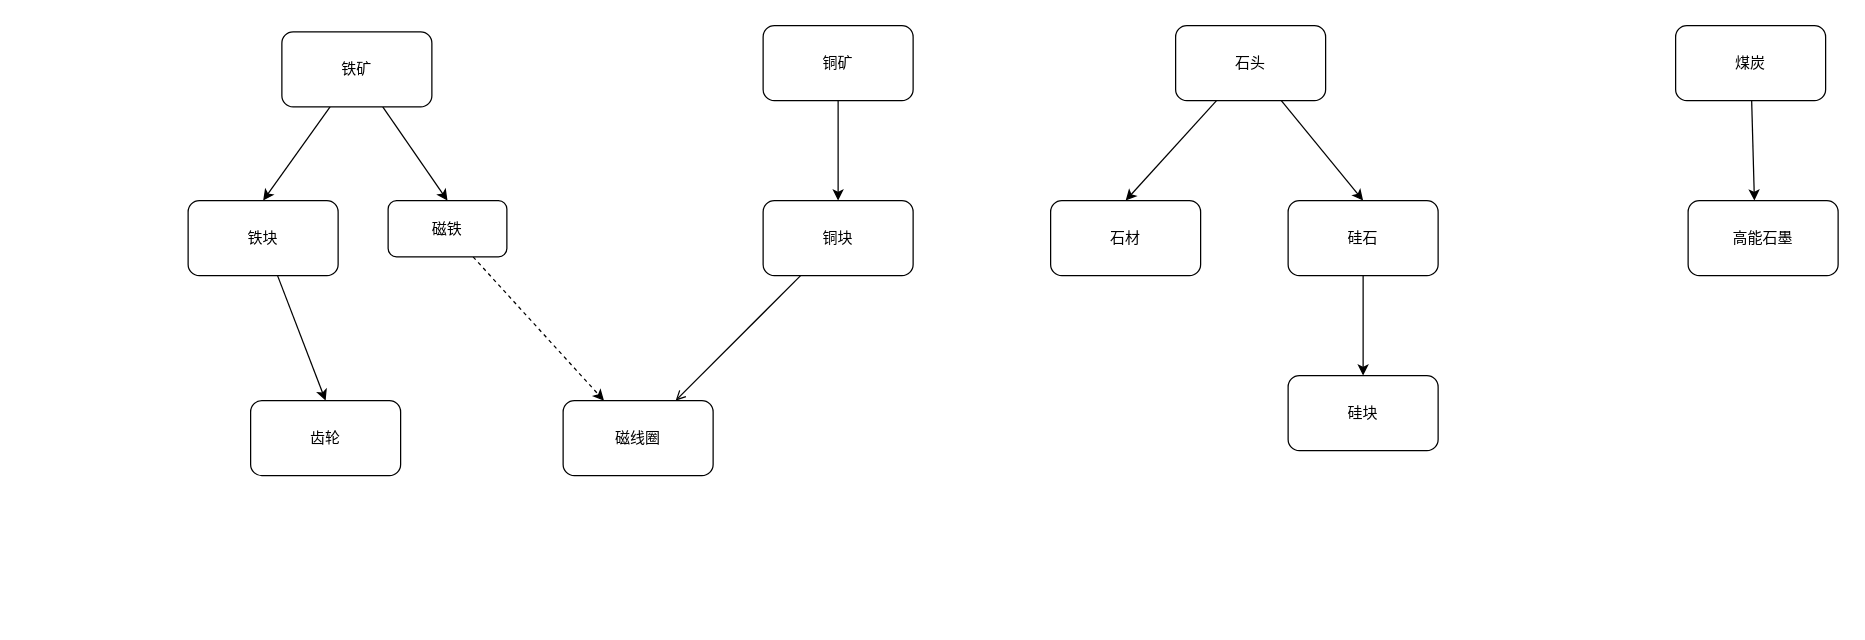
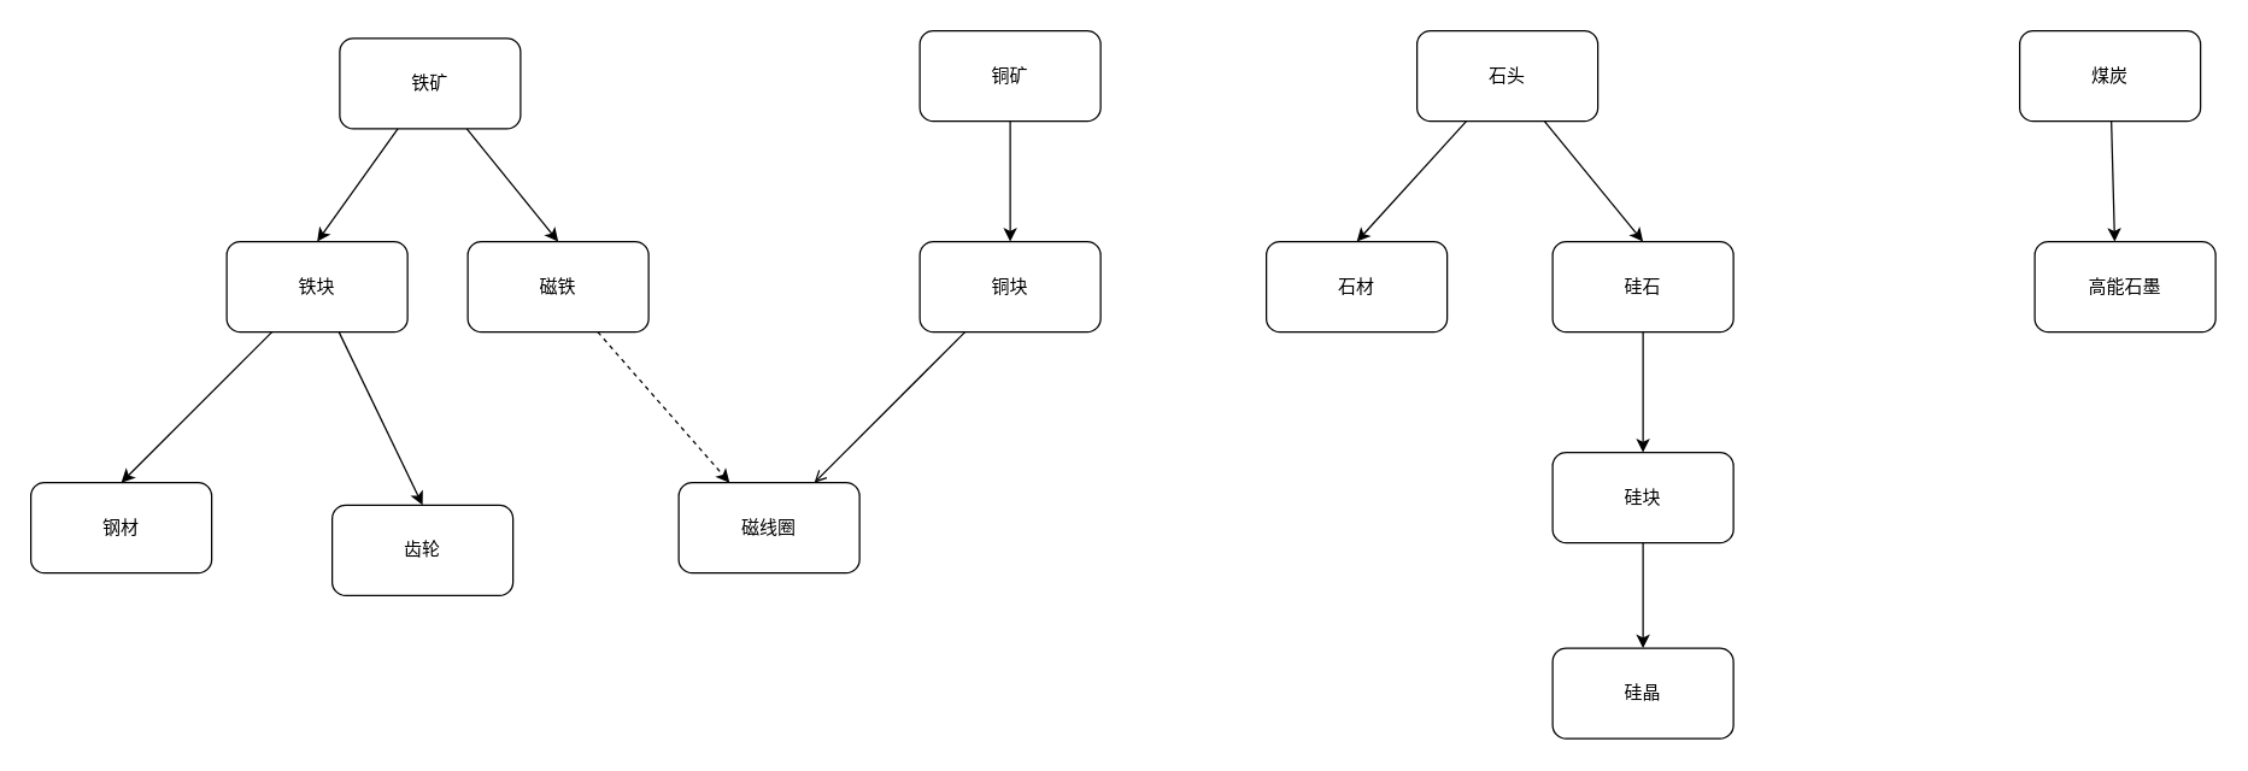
  <mxCell id="0" />
  <mxCell id="1" parent="0" />
  <mxCell id="2" style="rounded=0;orthogonalLoop=1;jettySize=auto;html=1;entryX=0.5;entryY=0;entryDx=0;entryDy=0;" edge="1" parent="1" source="4" target="9"><mxGeometry relative="1" as="geometry" /></mxCell>
  <mxCell id="3" value="" style="rounded=0;orthogonalLoop=1;jettySize=auto;html=1;entryX=0.5;entryY=0;entryDx=0;entryDy=0;" edge="1" parent="1" source="4" target="11"><mxGeometry relative="1" as="geometry" /></mxCell>
  <mxCell id="4" value="铁矿" style="rounded=1;whiteSpace=wrap;html=1;" vertex="1" parent="1"><mxGeometry x="225" y="25" width="120" height="60" as="geometry" /></mxCell>
  <mxCell id="5" style="edgeStyle=orthogonalEdgeStyle;rounded=0;orthogonalLoop=1;jettySize=auto;html=1;entryX=0.5;entryY=0;entryDx=0;entryDy=0;" edge="1" parent="1" source="6" target="13"><mxGeometry relative="1" as="geometry" /></mxCell>
  <mxCell id="6" value="铜矿" style="rounded=1;whiteSpace=wrap;html=1;" vertex="1" parent="1"><mxGeometry x="610" y="20" width="120" height="60" as="geometry" /></mxCell>
+ <mxCell id="7" style="rounded=0;orthogonalLoop=1;jettySize=auto;html=1;entryX=0.5;entryY=0;entryDx=0;entryDy=0;" edge="1" parent="1" source="9" target="15"><mxGeometry relative="1" as="geometry" /></mxCell>
  <mxCell id="8" style="rounded=0;orthogonalLoop=1;jettySize=auto;html=1;entryX=0.5;entryY=0;entryDx=0;entryDy=0;" edge="1" parent="1" source="9" target="16"><mxGeometry relative="1" as="geometry" /></mxCell>
  <mxCell id="9" value="铁块" style="rounded=1;whiteSpace=wrap;html=1;" vertex="1" parent="1"><mxGeometry x="150" y="160" width="120" height="60" as="geometry" /></mxCell>
  <mxCell id="10" style="rounded=0;orthogonalLoop=1;jettySize=auto;html=1;dashed=1;" edge="1" parent="1" source="11" target="14"><mxGeometry relative="1" as="geometry" /></mxCell>
- <mxCell id="11" value="磁铁" style="rounded=1;whiteSpace=wrap;html=1;" vertex="1" parent="1"><mxGeometry x="310" y="160" width="95" height="45" as="geometry" /></mxCell>
+ <mxCell id="11" value="磁铁" style="rounded=1;whiteSpace=wrap;html=1;" vertex="1" parent="1"><mxGeometry x="310" y="160" width="120" height="60" as="geometry" /></mxCell>
  <mxCell id="12" style="rounded=0;orthogonalLoop=1;jettySize=auto;html=1;entryX=0.75;entryY=0;entryDx=0;entryDy=0;endArrow=open;" edge="1" parent="1" source="13" target="14"><mxGeometry relative="1" as="geometry" /></mxCell>
  <mxCell id="13" value="铜块" style="rounded=1;whiteSpace=wrap;html=1;" vertex="1" parent="1"><mxGeometry x="610" y="160" width="120" height="60" as="geometry" /></mxCell>
  <mxCell id="14" value="磁线圈" style="rounded=1;whiteSpace=wrap;html=1;" vertex="1" parent="1"><mxGeometry x="450" y="320" width="120" height="60" as="geometry" /></mxCell>
- <mxCell id="16" value="齿轮" style="rounded=1;whiteSpace=wrap;html=1;" vertex="1" parent="1"><mxGeometry x="200" y="320" width="120" height="60" as="geometry" /></mxCell>
+ <mxCell id="15" value="钢材" style="rounded=1;whiteSpace=wrap;html=1;" vertex="1" parent="1"><mxGeometry x="20" y="320" width="120" height="60" as="geometry" /></mxCell>
+ <mxCell id="16" value="齿轮" style="rounded=1;whiteSpace=wrap;html=1;" vertex="1" parent="1"><mxGeometry x="220" y="335" width="120" height="60" as="geometry" /></mxCell>
  <mxCell id="17" style="rounded=0;orthogonalLoop=1;jettySize=auto;html=1;entryX=0.5;entryY=0;entryDx=0;entryDy=0;" edge="1" parent="1" source="18" target="20"><mxGeometry relative="1" as="geometry" /></mxCell>
  <mxCell id="18" value="石头" style="rounded=1;whiteSpace=wrap;html=1;" vertex="1" parent="1"><mxGeometry x="940" y="20" width="120" height="60" as="geometry" /></mxCell>
  <mxCell id="19" value="煤炭" style="rounded=1;whiteSpace=wrap;html=1;" vertex="1" parent="1"><mxGeometry x="1340" y="20" width="120" height="60" as="geometry" /></mxCell>
  <mxCell id="20" value="石材" style="rounded=1;whiteSpace=wrap;html=1;" vertex="1" parent="1"><mxGeometry x="840" y="160" width="120" height="60" as="geometry" /></mxCell>
  <mxCell id="21" style="rounded=0;orthogonalLoop=1;jettySize=auto;html=1;entryX=0.5;entryY=0;entryDx=0;entryDy=0;" edge="1" parent="1" source="22" target="27"><mxGeometry relative="1" as="geometry" /></mxCell>
  <mxCell id="22" value="硅石" style="rounded=1;whiteSpace=wrap;html=1;" vertex="1" parent="1"><mxGeometry x="1030" y="160" width="120" height="60" as="geometry" /></mxCell>
  <mxCell id="23" style="rounded=0;orthogonalLoop=1;jettySize=auto;html=1;entryX=0.5;entryY=0;entryDx=0;entryDy=0;" edge="1" parent="1" source="18" target="22"><mxGeometry relative="1" as="geometry" /></mxCell>
  <mxCell id="24" value="高能石墨" style="rounded=1;whiteSpace=wrap;html=1;" vertex="1" parent="1"><mxGeometry x="1350" y="160" width="120" height="60" as="geometry" /></mxCell>
  <mxCell id="25" style="rounded=0;orthogonalLoop=1;jettySize=auto;html=1;entryX=0.442;entryY=0;entryDx=0;entryDy=0;entryPerimeter=0;" edge="1" parent="1" source="19" target="24"><mxGeometry relative="1" as="geometry" /></mxCell>
+ <mxCell id="26" style="rounded=0;orthogonalLoop=1;jettySize=auto;html=1;entryX=0.5;entryY=0;entryDx=0;entryDy=0;" edge="1" parent="1" source="27" target="28"><mxGeometry relative="1" as="geometry" /></mxCell>
  <mxCell id="27" value="硅块" style="rounded=1;whiteSpace=wrap;html=1;" vertex="1" parent="1"><mxGeometry x="1030" y="300" width="120" height="60" as="geometry" /></mxCell>
+ <mxCell id="28" value="硅晶" style="rounded=1;whiteSpace=wrap;html=1;" vertex="1" parent="1"><mxGeometry x="1030" y="430" width="120" height="60" as="geometry" /></mxCell>
